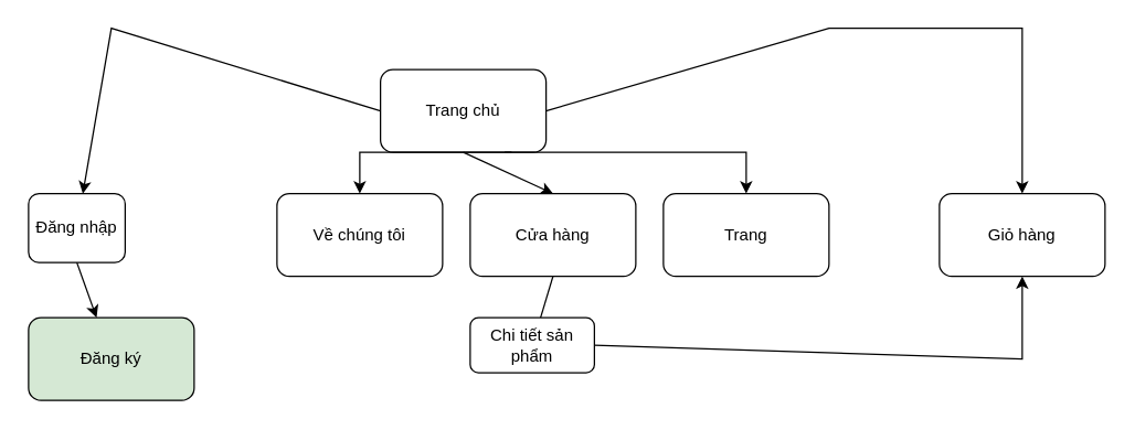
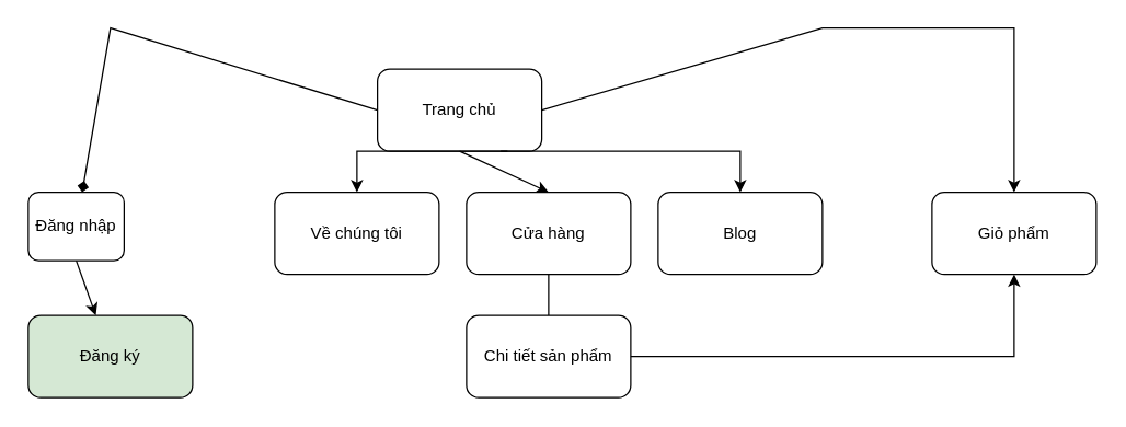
  <mxCell id="0" />
  <mxCell id="1" parent="0" />
  <mxCell id="2" value="Trang chủ" style="rounded=1;whiteSpace=wrap;html=1;" vertex="1" parent="1"><mxGeometry x="275" y="50" width="120" height="60" as="geometry" /></mxCell>
- <mxCell id="3" value="" style="endArrow=classic;html=1;rounded=0;exitX=0;exitY=0.5;exitDx=0;exitDy=0;" edge="1" parent="1" source="2" target="4"><mxGeometry width="50" height="50" relative="1" as="geometry"><mxPoint x="360" y="190" as="sourcePoint" /><mxPoint x="40" y="170" as="targetPoint" /><Array as="points"><mxPoint x="80" y="20" /></Array></mxGeometry></mxCell>
+ <mxCell id="3" value="" style="endArrow=diamond;html=1;rounded=0;exitX=0;exitY=0.5;exitDx=0;exitDy=0;" edge="1" parent="1" source="2" target="4"><mxGeometry width="50" height="50" relative="1" as="geometry"><mxPoint x="360" y="190" as="sourcePoint" /><mxPoint x="40" y="170" as="targetPoint" /><Array as="points"><mxPoint x="80" y="20" /></Array></mxGeometry></mxCell>
  <mxCell id="4" value="Đăng nhập" style="rounded=1;whiteSpace=wrap;html=1;" vertex="1" parent="1"><mxGeometry x="20" y="140" width="70" height="50" as="geometry" /></mxCell>
  <mxCell id="5" value="" style="endArrow=classic;html=1;rounded=0;exitX=0.25;exitY=1;exitDx=0;exitDy=0;" edge="1" parent="1" source="2"><mxGeometry width="50" height="50" relative="1" as="geometry"><mxPoint x="360" y="190" as="sourcePoint" /><mxPoint x="260" y="140" as="targetPoint" /><Array as="points"><mxPoint x="370" y="110" /><mxPoint x="330" y="110" /><mxPoint x="260" y="110" /></Array></mxGeometry></mxCell>
  <mxCell id="6" value="" style="endArrow=classic;html=1;rounded=0;exitX=0.75;exitY=1;exitDx=0;exitDy=0;" edge="1" parent="1" source="2"><mxGeometry width="50" height="50" relative="1" as="geometry"><mxPoint x="380" y="60" as="sourcePoint" /><mxPoint x="540" y="140" as="targetPoint" /><Array as="points"><mxPoint x="430" y="110" /><mxPoint x="540" y="110" /></Array></mxGeometry></mxCell>
  <mxCell id="7" value="" style="endArrow=classic;html=1;rounded=0;exitX=0.5;exitY=1;exitDx=0;exitDy=0;" edge="1" parent="1" source="2"><mxGeometry width="50" height="50" relative="1" as="geometry"><mxPoint x="360" y="190" as="sourcePoint" /><mxPoint x="400" y="140" as="targetPoint" /></mxGeometry></mxCell>
  <mxCell id="8" value="Về chúng tôi" style="rounded=1;whiteSpace=wrap;html=1;" vertex="1" parent="1"><mxGeometry x="200" y="140" width="120" height="60" as="geometry" /></mxCell>
  <mxCell id="9" value="Cửa hàng" style="rounded=1;whiteSpace=wrap;html=1;" vertex="1" parent="1"><mxGeometry x="340" y="140" width="120" height="60" as="geometry" /></mxCell>
- <mxCell id="10" value="Trang" style="rounded=1;whiteSpace=wrap;html=1;" vertex="1" parent="1"><mxGeometry x="480" y="140" width="120" height="60" as="geometry" /></mxCell>
+ <mxCell id="10" value="Blog" style="rounded=1;whiteSpace=wrap;html=1;" vertex="1" parent="1"><mxGeometry x="480" y="140" width="120" height="60" as="geometry" /></mxCell>
  <mxCell id="11" value="" style="endArrow=none;html=1;rounded=0;exitX=0.5;exitY=1;exitDx=0;exitDy=0;" edge="1" parent="1" source="9" target="12"><mxGeometry width="50" height="50" relative="1" as="geometry"><mxPoint x="360" y="190" as="sourcePoint" /><mxPoint x="540" y="240" as="targetPoint" /></mxGeometry></mxCell>
- <mxCell id="12" value="Chi tiết sản phẩm" style="rounded=1;whiteSpace=wrap;html=1;" vertex="1" parent="1"><mxGeometry x="340" y="230" width="90" height="40" as="geometry" /></mxCell>
+ <mxCell id="12" value="Chi tiết sản phẩm" style="rounded=1;whiteSpace=wrap;html=1;" vertex="1" parent="1"><mxGeometry x="340" y="230" width="120" height="60" as="geometry" /></mxCell>
  <mxCell id="13" value="" style="endArrow=classic;html=1;rounded=0;exitX=1;exitY=0.5;exitDx=0;exitDy=0;" edge="1" parent="1" source="2"><mxGeometry width="50" height="50" relative="1" as="geometry"><mxPoint x="460" y="10" as="sourcePoint" /><mxPoint x="740" y="140" as="targetPoint" /><Array as="points"><mxPoint x="600" y="20" /><mxPoint x="740" y="20" /></Array></mxGeometry></mxCell>
- <mxCell id="14" value="Giỏ hàng" style="rounded=1;whiteSpace=wrap;html=1;" vertex="1" parent="1"><mxGeometry x="680" y="140" width="120" height="60" as="geometry" /></mxCell>
+ <mxCell id="14" value="Giỏ phẩm" style="rounded=1;whiteSpace=wrap;html=1;" vertex="1" parent="1"><mxGeometry x="680" y="140" width="120" height="60" as="geometry" /></mxCell>
  <mxCell id="15" value="" style="endArrow=classic;html=1;rounded=0;exitX=0.5;exitY=1;exitDx=0;exitDy=0;" edge="1" parent="1" source="4" target="16"><mxGeometry width="50" height="50" relative="1" as="geometry"><mxPoint x="360" y="190" as="sourcePoint" /><mxPoint x="40" y="290" as="targetPoint" /></mxGeometry></mxCell>
  <mxCell id="16" value="Đăng ký" style="rounded=1;whiteSpace=wrap;html=1;fillColor=#d5e8d4;" vertex="1" parent="1"><mxGeometry x="20" y="230" width="120" height="60" as="geometry" /></mxCell>
  <mxCell id="17" value="" style="endArrow=classic;html=1;rounded=0;exitX=1;exitY=0.5;exitDx=0;exitDy=0;" edge="1" parent="1" source="12"><mxGeometry width="50" height="50" relative="1" as="geometry"><mxPoint x="790" y="320" as="sourcePoint" /><mxPoint x="740" y="200" as="targetPoint" /><Array as="points"><mxPoint x="740" y="260" /></Array></mxGeometry></mxCell>
